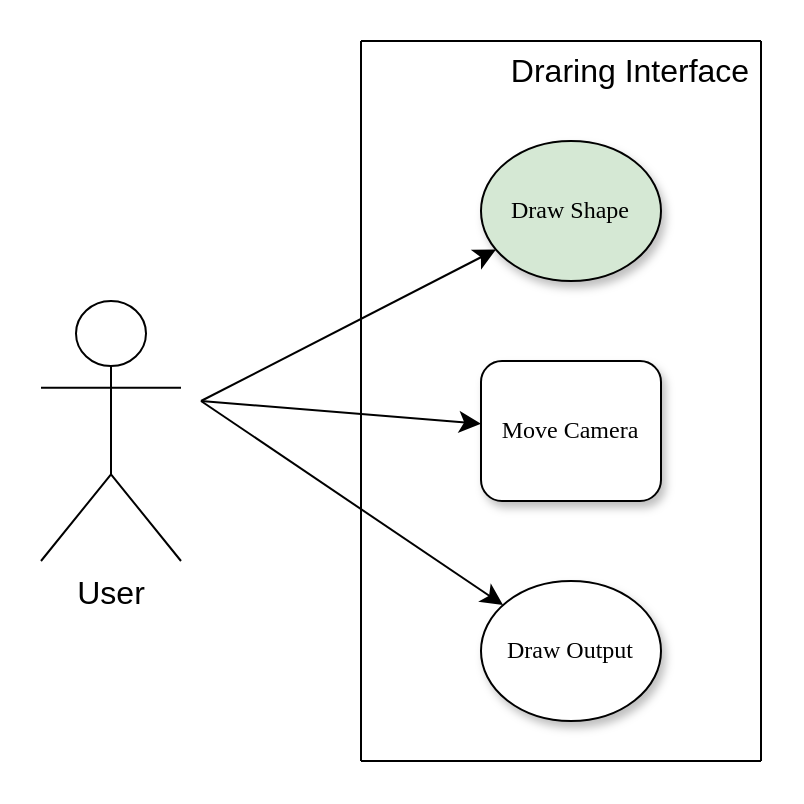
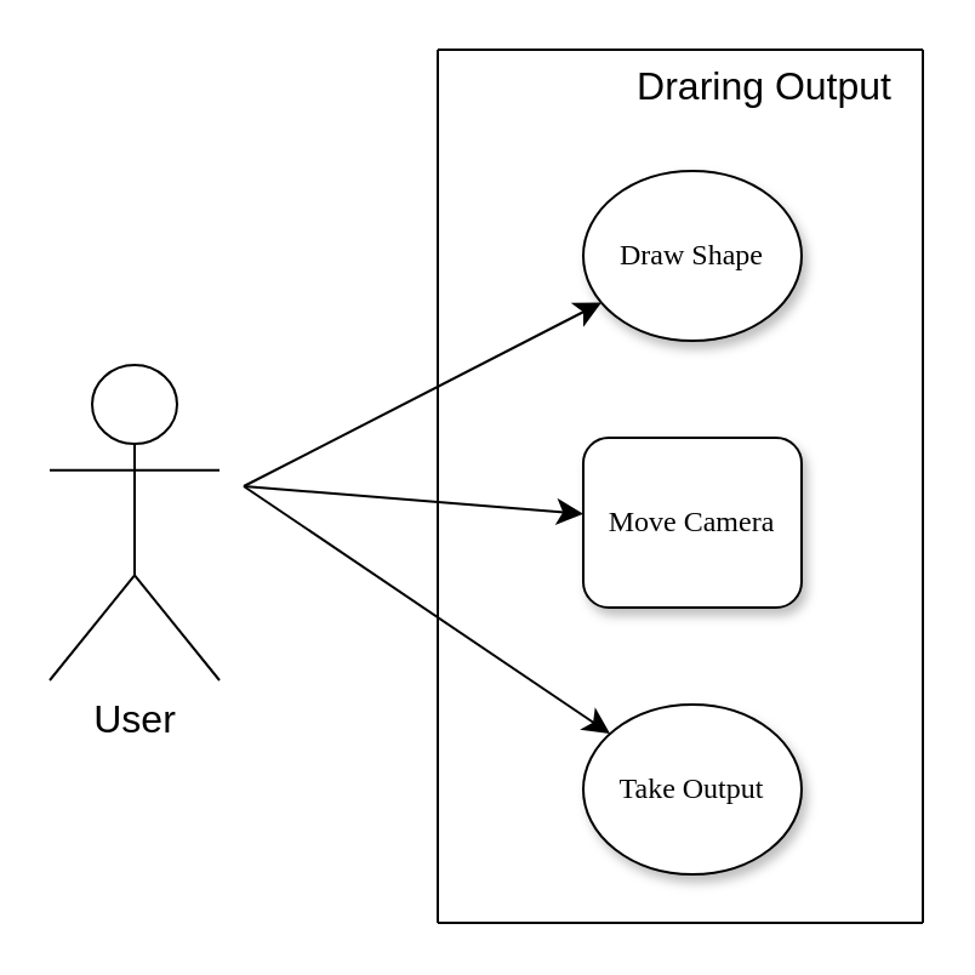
  <mxCell id="0" />
  <mxCell id="1" parent="0" />
- <mxCell id="2" value="Draw Shape" style="ellipse;whiteSpace=wrap;html=1;rounded=0;shadow=1;comic=0;labelBackgroundColor=none;strokeWidth=1;fontFamily=Verdana;fontSize=12;align=center;fillColor=#d5e8d4;" parent="1" vertex="1"><mxGeometry x="240" y="70" width="90" height="70" as="geometry" /></mxCell>
+ <mxCell id="2" value="Draw Shape" style="ellipse;whiteSpace=wrap;html=1;rounded=0;shadow=1;comic=0;labelBackgroundColor=none;strokeWidth=1;fontFamily=Verdana;fontSize=12;align=center;" parent="1" vertex="1"><mxGeometry x="240" y="70" width="90" height="70" as="geometry" /></mxCell>
  <mxCell id="3" value="&lt;span&gt;Move Camera&lt;/span&gt;" style="whiteSpace=wrap;html=1;shadow=1;comic=0;labelBackgroundColor=none;strokeWidth=1;fontFamily=Verdana;fontSize=12;align=center;rounded=1;" parent="1" vertex="1"><mxGeometry x="240" y="180" width="90" height="70" as="geometry" /></mxCell>
- <mxCell id="4" value="&lt;span&gt;Draw Output&lt;/span&gt;" style="ellipse;whiteSpace=wrap;html=1;rounded=0;shadow=1;comic=0;labelBackgroundColor=none;strokeWidth=1;fontFamily=Verdana;fontSize=12;align=center;" parent="1" vertex="1"><mxGeometry x="240" y="290" width="90" height="70" as="geometry" /></mxCell>
+ <mxCell id="4" value="&lt;span&gt;Take Output&lt;/span&gt;" style="ellipse;whiteSpace=wrap;html=1;rounded=0;shadow=1;comic=0;labelBackgroundColor=none;strokeWidth=1;fontFamily=Verdana;fontSize=12;align=center;" parent="1" vertex="1"><mxGeometry x="240" y="290" width="90" height="70" as="geometry" /></mxCell>
  <mxCell id="5" value="" style="endArrow=none;html=1;rounded=0;fontSize=12;startSize=8;endSize=8;curved=1;" edge="1" parent="1"><mxGeometry width="50" height="50" relative="1" as="geometry"><mxPoint x="380" y="380" as="sourcePoint" /><mxPoint x="380" y="20" as="targetPoint" /></mxGeometry></mxCell>
  <mxCell id="6" value="" style="endArrow=none;html=1;rounded=0;fontSize=12;startSize=8;endSize=8;curved=1;" edge="1" parent="1"><mxGeometry width="50" height="50" relative="1" as="geometry"><mxPoint x="180" y="380" as="sourcePoint" /><mxPoint x="180" y="20" as="targetPoint" /></mxGeometry></mxCell>
  <mxCell id="7" value="" style="endArrow=none;html=1;rounded=0;fontSize=12;startSize=8;endSize=8;curved=1;" edge="1" parent="1"><mxGeometry width="50" height="50" relative="1" as="geometry"><mxPoint x="180" y="380" as="sourcePoint" /><mxPoint x="380" y="380" as="targetPoint" /></mxGeometry></mxCell>
  <mxCell id="8" value="" style="endArrow=none;html=1;rounded=0;fontSize=12;startSize=8;endSize=8;curved=1;" edge="1" parent="1"><mxGeometry width="50" height="50" relative="1" as="geometry"><mxPoint x="180" y="20" as="sourcePoint" /><mxPoint x="380" y="20" as="targetPoint" /></mxGeometry></mxCell>
  <mxCell id="9" value="User" style="shape=umlActor;verticalLabelPosition=bottom;verticalAlign=top;html=1;outlineConnect=0;fontSize=16;" vertex="1" parent="1"><mxGeometry x="20" y="150" width="70" height="130" as="geometry" /></mxCell>
  <mxCell id="10" value="" style="endArrow=classic;html=1;rounded=0;fontSize=12;startSize=8;endSize=8;curved=1;" edge="1" parent="1" target="2"><mxGeometry width="50" height="50" relative="1" as="geometry"><mxPoint x="100" y="200" as="sourcePoint" /><mxPoint x="160" y="150" as="targetPoint" /></mxGeometry></mxCell>
  <mxCell id="11" value="" style="endArrow=classic;html=1;rounded=0;fontSize=12;startSize=8;endSize=8;curved=1;" edge="1" parent="1" target="3"><mxGeometry width="50" height="50" relative="1" as="geometry"><mxPoint x="100" y="200" as="sourcePoint" /><mxPoint x="108" y="450" as="targetPoint" /></mxGeometry></mxCell>
  <mxCell id="12" value="" style="endArrow=classic;html=1;rounded=0;fontSize=12;startSize=8;endSize=8;curved=1;" edge="1" parent="1" target="4"><mxGeometry width="50" height="50" relative="1" as="geometry"><mxPoint x="100" y="200" as="sourcePoint" /><mxPoint x="268" y="145" as="targetPoint" /></mxGeometry></mxCell>
- <mxCell id="13" value="Draring Interface" style="text;html=1;strokeColor=none;fillColor=none;align=center;verticalAlign=middle;whiteSpace=wrap;rounded=0;fontSize=16;" vertex="1" parent="1"><mxGeometry x="250" y="20" width="130" height="30" as="geometry" /></mxCell>
+ <mxCell id="13" value="Draring Output" style="text;html=1;strokeColor=none;fillColor=none;align=center;verticalAlign=middle;whiteSpace=wrap;rounded=0;fontSize=16;" vertex="1" parent="1"><mxGeometry x="250" y="20" width="130" height="30" as="geometry" /></mxCell>
